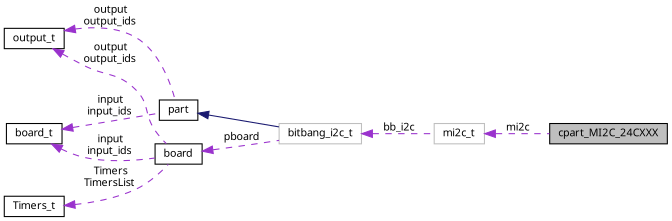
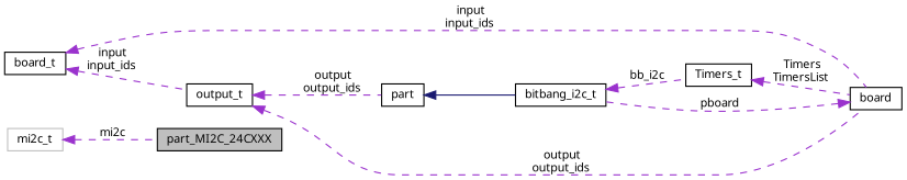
  digraph {
    fontname="Noto Sans"
    rankdir=LR
    node [color=black fillcolor=white fontname="Noto Sans" fontsize=10 shape=record style=filled]
    edge [color=darkorchid3 dir=back fontname="Noto Sans" fontsize=10 labelfontname=Helvetica labelfontsize=10 style=dashed]
-   n1 [fillcolor=grey75 fontcolor=black height=0.2 label=cpart_MI2C_24CXXX width=0.4]
+   n1 [fillcolor=grey75 fontcolor=black height=0.2 label=part_MI2C_24CXXX width=0.4]
    n2 [height=0.2 label=part width=0.4]
-   n3 [color=grey75 height=0.2 label=bitbang_i2c_t width=0.4]
+   n3 [height=0.2 label=bitbang_i2c_t width=0.4]
    n4 [height=0.2 label=board_t width=0.4]
    n5 [height=0.2 label=board width=0.4]
    n6 [height=0.2 label=output_t width=0.4]
    n7 [color=grey75 height=0.2 label=mi2c_t width=0.4]
    n8 [height=0.2 label=Timers_t width=0.4]
    n2 -> n3 [color=midnightblue style=solid]
-   n3 -> n7 [label=" bb_i2c"]
-   n4 -> n2 [label=" input\ninput_ids"]
+   n3 -> n8 [label=" bb_i2c"]
+   n4 -> n6 [label=" input\ninput_ids"]
    n4 -> n5 [label=" input\ninput_ids"]
    n5 -> n3 [label=" pboard"]
    n6 -> n2 [label=" output\noutput_ids"]
    n6 -> n5 [label=" output\noutput_ids"]
    n7 -> n1 [label=" mi2c"]
    n8 -> n5 [label=" Timers\nTimersList"]
  }
